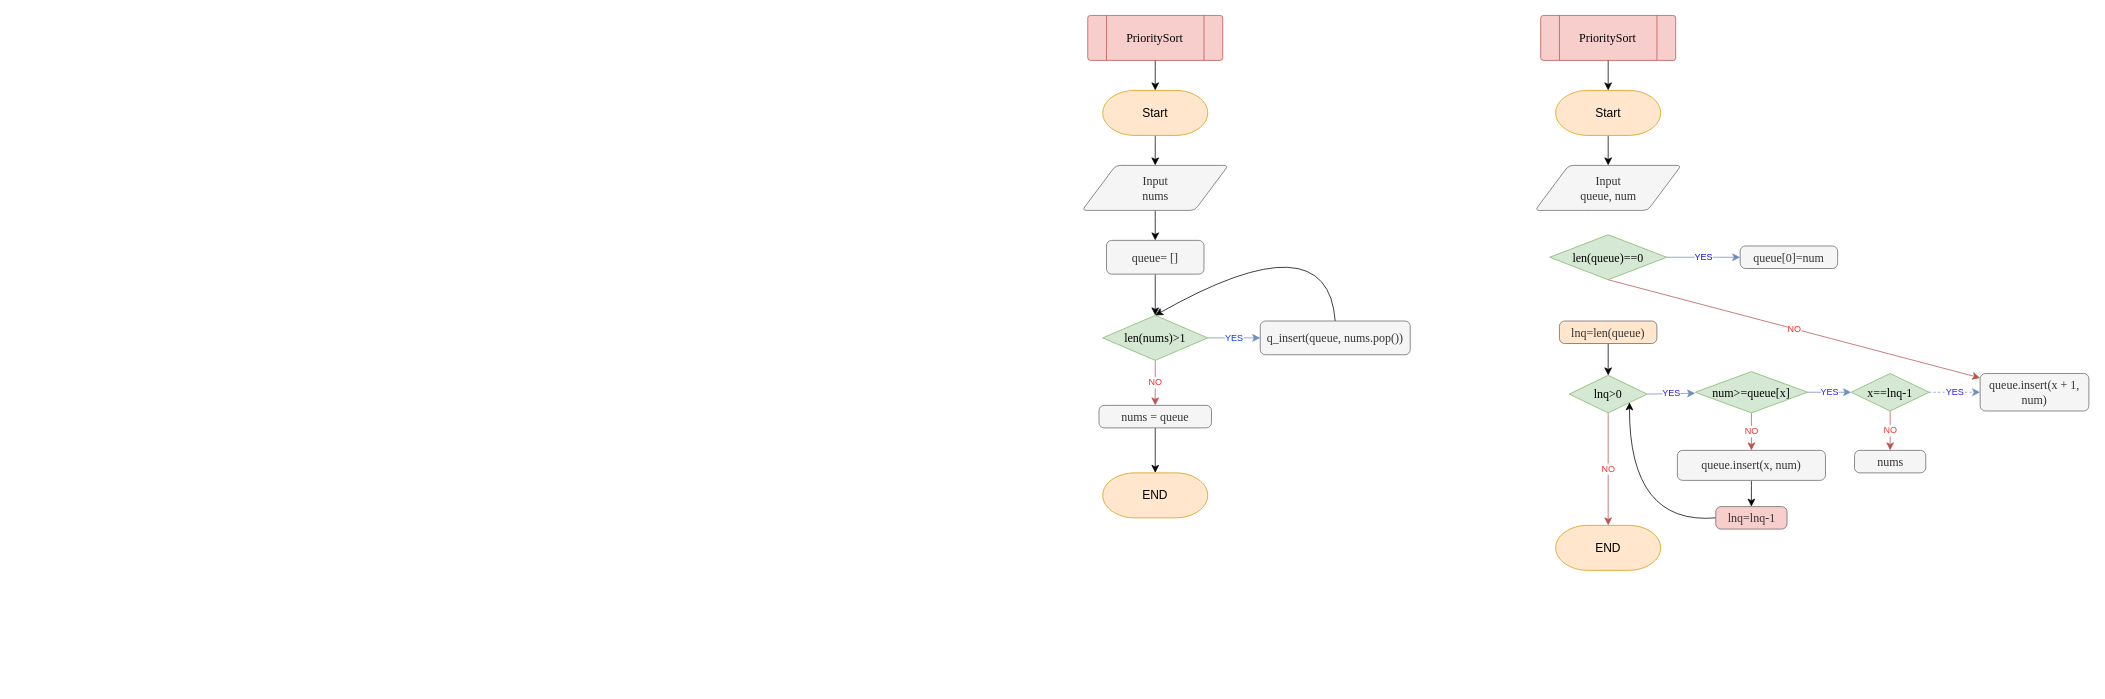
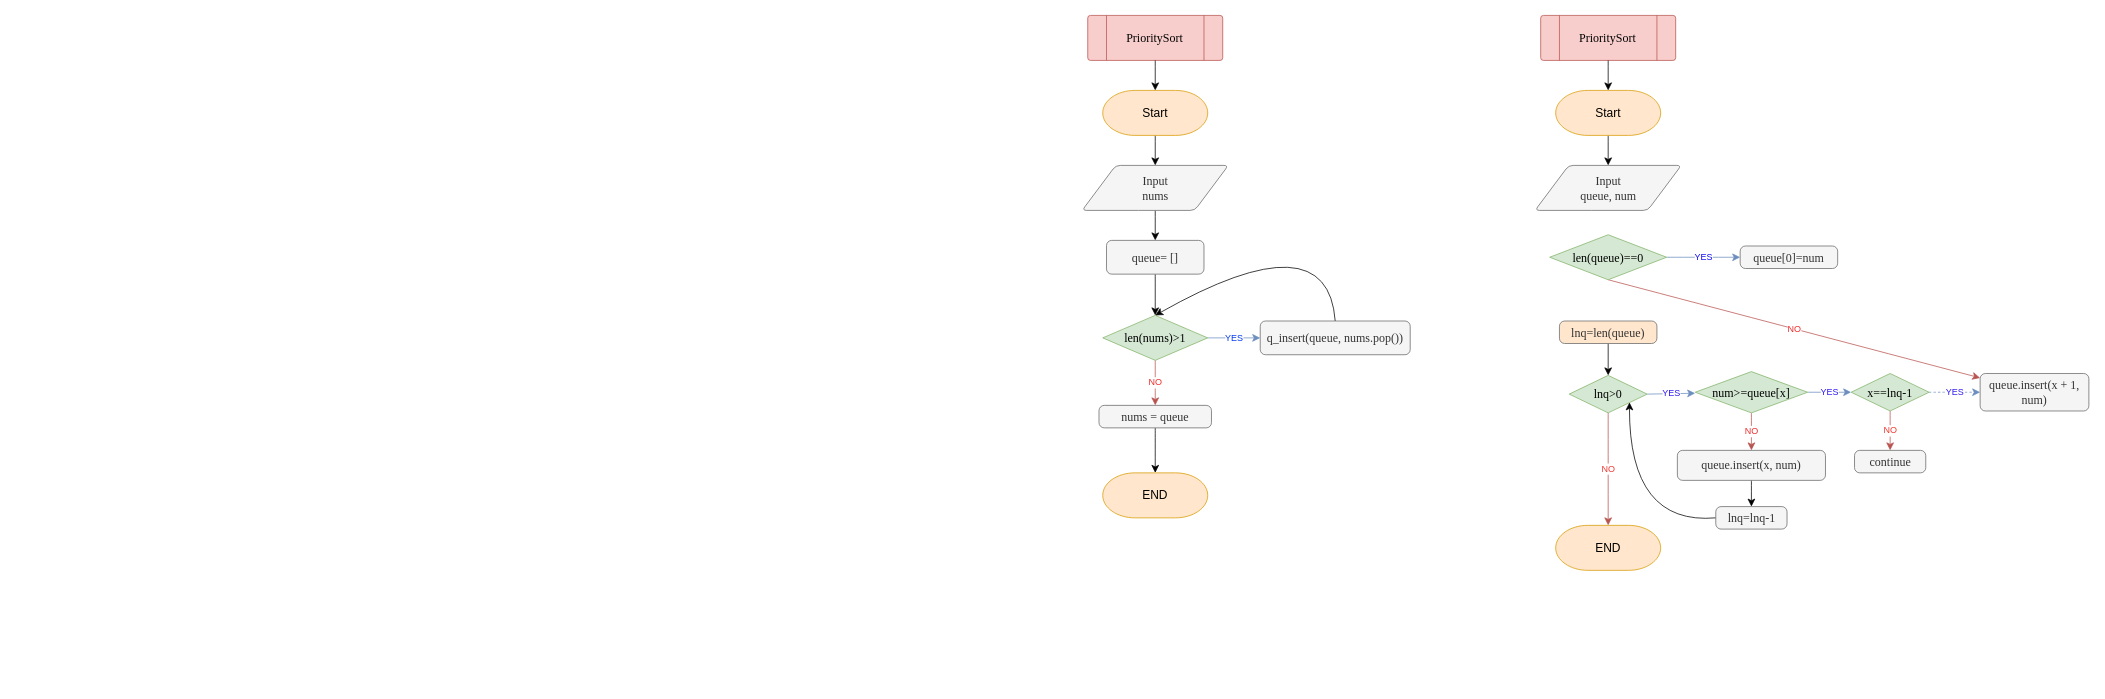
  <mxCell id="0" />
  <mxCell id="1" parent="0" />
  <mxCell id="2" style="edgeStyle=none;curved=1;rounded=1;orthogonalLoop=1;jettySize=auto;html=1;exitX=0.5;exitY=1;exitDx=0;exitDy=0;entryX=1;entryY=0.5;entryDx=0;entryDy=0;strokeWidth=1;fontFamily=Lucida Console;fontSize=12;fontColor=#F0F0F0;startSize=8;endSize=8;" parent="1" edge="1"><mxGeometry relative="1" as="geometry"><Array as="points"><mxPoint x="260" y="910" /><mxPoint x="170" y="320" /></Array><mxPoint x="20" y="740" as="sourcePoint" /></mxGeometry></mxCell>
  <mxCell id="3" value="" style="group" vertex="1" connectable="0" parent="1"><mxGeometry x="1450" y="20" width="180" height="60" as="geometry" /></mxCell>
  <mxCell id="4" value="" style="verticalLabelPosition=bottom;verticalAlign=top;html=1;shape=process;whiteSpace=wrap;rounded=1;size=0.14;arcSize=6;strokeWidth=1;fontFamily=Lucida Console;fontSize=16;fillColor=#f8cecc;strokeColor=#b85450;" vertex="1" parent="3"><mxGeometry width="180" height="60" as="geometry" /></mxCell>
  <mxCell id="5" value="PrioritySort" style="text;strokeColor=none;fillColor=none;html=1;align=center;verticalAlign=middle;whiteSpace=wrap;rounded=0;fontSize=16;fontFamily=Lucida Console;fontColor=#000000;" vertex="1" parent="3"><mxGeometry x="51.429" y="15" width="77.143" height="30" as="geometry" /></mxCell>
  <mxCell id="6" style="edgeStyle=none;curved=1;rounded=0;orthogonalLoop=1;jettySize=auto;html=1;exitX=0.5;exitY=1;exitDx=0;exitDy=0;exitPerimeter=0;fontSize=12;startSize=8;endSize=8;" edge="1" parent="1" source="7" target="9"><mxGeometry relative="1" as="geometry" /></mxCell>
  <mxCell id="7" value="Start" style="strokeWidth=1;html=1;shape=mxgraph.flowchart.terminator;whiteSpace=wrap;fontSize=16;rounded=1;fillColor=#ffe6cc;strokeColor=#d79b00;" vertex="1" parent="1"><mxGeometry x="1470" y="120" width="140" height="60" as="geometry" /></mxCell>
  <mxCell id="8" style="edgeStyle=none;curved=1;rounded=0;orthogonalLoop=1;jettySize=auto;html=1;exitX=0.5;exitY=1;exitDx=0;exitDy=0;fontSize=12;startSize=8;endSize=8;" edge="1" parent="1" source="9" target="12"><mxGeometry relative="1" as="geometry" /></mxCell>
  <mxCell id="9" value="Input&lt;br&gt;nums" style="shape=parallelogram;html=1;strokeWidth=1;perimeter=parallelogramPerimeter;whiteSpace=wrap;rounded=1;arcSize=12;size=0.23;fontFamily=Lucida Console;fontSize=16;fillColor=#f5f5f5;strokeColor=#666666;fontColor=#333333;" vertex="1" parent="1"><mxGeometry x="1442.5" y="220" width="195" height="60" as="geometry" /></mxCell>
  <mxCell id="10" style="edgeStyle=none;curved=1;rounded=0;orthogonalLoop=1;jettySize=auto;html=1;exitX=0.5;exitY=1;exitDx=0;exitDy=0;fontSize=12;startSize=8;endSize=8;" edge="1" parent="1" source="4" target="7"><mxGeometry relative="1" as="geometry" /></mxCell>
  <mxCell id="11" style="edgeStyle=none;curved=1;rounded=0;orthogonalLoop=1;jettySize=auto;html=1;exitX=0.5;exitY=1;exitDx=0;exitDy=0;fontSize=12;startSize=8;endSize=8;" edge="1" parent="1" source="12" target="15"><mxGeometry relative="1" as="geometry" /></mxCell>
  <mxCell id="12" value="&lt;div&gt;&lt;div&gt;queue= []&lt;/div&gt;&lt;/div&gt;" style="rounded=1;whiteSpace=wrap;html=1;absoluteArcSize=1;arcSize=14;strokeWidth=1;fontFamily=Lucida Console;fontSize=16;fillColor=#f5f5f5;strokeColor=#666666;fontColor=#333333;" vertex="1" parent="1"><mxGeometry x="1475" y="320" width="130" height="45" as="geometry" /></mxCell>
  <mxCell id="13" value="YES" style="edgeStyle=none;curved=1;rounded=0;orthogonalLoop=1;jettySize=auto;html=1;exitX=1;exitY=0.5;exitDx=0;exitDy=0;exitPerimeter=0;fontSize=12;startSize=8;endSize=8;fillColor=#dae8fc;strokeColor=#6c8ebf;fontColor=#0038F0;" edge="1" parent="1" source="15" target="17"><mxGeometry relative="1" as="geometry" /></mxCell>
  <mxCell id="14" value="NO" style="edgeStyle=none;curved=1;rounded=0;orthogonalLoop=1;jettySize=auto;html=1;exitX=0.5;exitY=1;exitDx=0;exitDy=0;exitPerimeter=0;fontSize=12;startSize=8;endSize=8;fontColor=#F02B2B;fillColor=#f8cecc;strokeColor=#b85450;" edge="1" parent="1" source="15" target="19"><mxGeometry relative="1" as="geometry" /></mxCell>
  <mxCell id="15" value="&lt;div&gt;len(nums)&amp;gt;1&lt;/div&gt;" style="strokeWidth=1;html=1;shape=mxgraph.flowchart.decision;whiteSpace=wrap;rounded=1;fontSize=16;fontFamily=Lucida Console;fillColor=#d5e8d4;strokeColor=#82b366;" vertex="1" parent="1"><mxGeometry x="1470" y="420" width="140" height="60" as="geometry" /></mxCell>
  <mxCell id="16" style="edgeStyle=none;curved=1;rounded=0;orthogonalLoop=1;jettySize=auto;html=1;exitX=0.5;exitY=0;exitDx=0;exitDy=0;entryX=0.5;entryY=0;entryDx=0;entryDy=0;entryPerimeter=0;fontSize=12;startSize=8;endSize=8;" edge="1" parent="1" source="17" target="15"><mxGeometry relative="1" as="geometry"><Array as="points"><mxPoint x="1770" y="290" /></Array></mxGeometry></mxCell>
  <mxCell id="17" value="&lt;div&gt;q_insert(queue, nums.pop())&lt;/div&gt;" style="rounded=1;whiteSpace=wrap;html=1;absoluteArcSize=1;arcSize=14;strokeWidth=1;fontFamily=Lucida Console;fontSize=16;fillColor=#f5f5f5;strokeColor=#666666;fontColor=#333333;" vertex="1" parent="1"><mxGeometry x="1680" y="427.5" width="200" height="45" as="geometry" /></mxCell>
  <mxCell id="18" style="edgeStyle=none;curved=1;rounded=0;orthogonalLoop=1;jettySize=auto;html=1;exitX=0.5;exitY=1;exitDx=0;exitDy=0;fontSize=12;startSize=8;endSize=8;" edge="1" parent="1" source="19" target="49"><mxGeometry relative="1" as="geometry" /></mxCell>
  <mxCell id="19" value="&lt;div&gt;nums = queue&lt;/div&gt;" style="rounded=1;whiteSpace=wrap;html=1;absoluteArcSize=1;arcSize=14;strokeWidth=1;fontFamily=Lucida Console;fontSize=16;fillColor=#f5f5f5;strokeColor=#666666;fontColor=#333333;" vertex="1" parent="1"><mxGeometry x="1465" y="540" width="150" height="30" as="geometry" /></mxCell>
  <mxCell id="20" value="" style="group" vertex="1" connectable="0" parent="1"><mxGeometry x="2054" y="20" width="180" height="60" as="geometry" /></mxCell>
  <mxCell id="21" value="" style="verticalLabelPosition=bottom;verticalAlign=top;html=1;shape=process;whiteSpace=wrap;rounded=1;size=0.14;arcSize=6;strokeWidth=1;fontFamily=Lucida Console;fontSize=16;fillColor=#f8cecc;strokeColor=#b85450;" vertex="1" parent="20"><mxGeometry width="180" height="60" as="geometry" /></mxCell>
  <mxCell id="22" value="PrioritySort" style="text;strokeColor=none;fillColor=none;html=1;align=center;verticalAlign=middle;whiteSpace=wrap;rounded=0;fontSize=16;fontFamily=Lucida Console;fontColor=#000000;" vertex="1" parent="20"><mxGeometry x="51.429" y="15" width="77.143" height="30" as="geometry" /></mxCell>
  <mxCell id="23" style="edgeStyle=none;curved=1;rounded=0;orthogonalLoop=1;jettySize=auto;html=1;exitX=0.5;exitY=1;exitDx=0;exitDy=0;exitPerimeter=0;fontSize=12;startSize=8;endSize=8;" edge="1" parent="1" source="24" target="25"><mxGeometry relative="1" as="geometry" /></mxCell>
  <mxCell id="24" value="Start" style="strokeWidth=1;html=1;shape=mxgraph.flowchart.terminator;whiteSpace=wrap;fontSize=16;rounded=1;fillColor=#ffe6cc;strokeColor=#d79b00;" vertex="1" parent="1"><mxGeometry x="2074" y="120" width="140" height="60" as="geometry" /></mxCell>
  <mxCell id="25" value="Input&lt;br&gt;queue, num" style="shape=parallelogram;html=1;strokeWidth=1;perimeter=parallelogramPerimeter;whiteSpace=wrap;rounded=1;arcSize=12;size=0.23;fontFamily=Lucida Console;fontSize=16;fillColor=#f5f5f5;strokeColor=#666666;fontColor=#333333;" vertex="1" parent="1"><mxGeometry x="2046.5" y="220" width="195" height="60" as="geometry" /></mxCell>
  <mxCell id="26" style="edgeStyle=none;curved=1;rounded=0;orthogonalLoop=1;jettySize=auto;html=1;exitX=0.5;exitY=1;exitDx=0;exitDy=0;fontSize=12;startSize=8;endSize=8;" edge="1" parent="1" source="21" target="24"><mxGeometry relative="1" as="geometry" /></mxCell>
  <mxCell id="27" value="YES" style="edgeStyle=none;curved=1;rounded=0;orthogonalLoop=1;jettySize=auto;html=1;exitX=1;exitY=0.5;exitDx=0;exitDy=0;exitPerimeter=0;fontSize=12;startSize=8;endSize=8;fillColor=#dae8fc;strokeColor=#6c8ebf;fontColor=#110AF0;" edge="1" parent="1" source="29" target="30"><mxGeometry relative="1" as="geometry" /></mxCell>
  <mxCell id="28" value="NO" style="edgeStyle=none;curved=1;rounded=0;orthogonalLoop=1;jettySize=auto;html=1;exitX=0.5;exitY=1;exitDx=0;exitDy=0;exitPerimeter=0;fontSize=12;startSize=8;endSize=8;fontColor=#F02B2B;fillColor=#f8cecc;strokeColor=#b85450;" edge="1" parent="1" source="29" target="42"><mxGeometry relative="1" as="geometry"><mxPoint x="2180" y="410" as="targetPoint" /></mxGeometry></mxCell>
  <mxCell id="29" value="&lt;div&gt;len(queue)==0&lt;/div&gt;" style="strokeWidth=1;html=1;shape=mxgraph.flowchart.decision;whiteSpace=wrap;rounded=1;fontSize=16;fontFamily=Lucida Console;fillColor=#d5e8d4;strokeColor=#82b366;" vertex="1" parent="1"><mxGeometry x="2066" y="312.5" width="156" height="60" as="geometry" /></mxCell>
  <mxCell id="30" value="&lt;div&gt;queue[0]=num&lt;/div&gt;" style="rounded=1;whiteSpace=wrap;html=1;absoluteArcSize=1;arcSize=14;strokeWidth=1;fontFamily=Lucida Console;fontSize=16;fillColor=#f5f5f5;strokeColor=#666666;fontColor=#333333;" vertex="1" parent="1"><mxGeometry x="2320" y="327.5" width="130" height="30" as="geometry" /></mxCell>
  <mxCell id="31" value="YES" style="edgeStyle=none;curved=1;rounded=0;orthogonalLoop=1;jettySize=auto;html=1;exitX=1;exitY=0.5;exitDx=0;exitDy=0;exitPerimeter=0;fontSize=12;startSize=8;endSize=8;fillColor=#dae8fc;strokeColor=#6c8ebf;fontColor=#301AF0;" edge="1" parent="1" source="33" target="38"><mxGeometry relative="1" as="geometry" /></mxCell>
  <mxCell id="32" value="NO" style="edgeStyle=none;curved=1;rounded=0;orthogonalLoop=1;jettySize=auto;html=1;exitX=0.5;exitY=1;exitDx=0;exitDy=0;exitPerimeter=0;fontSize=12;startSize=8;endSize=8;fillColor=#f8cecc;strokeColor=#b85450;fontColor=#F03932;" edge="1" parent="1" source="33" target="48"><mxGeometry relative="1" as="geometry" /></mxCell>
  <mxCell id="33" value="&lt;div&gt;lnq&amp;gt;0&lt;/div&gt;" style="strokeWidth=1;html=1;shape=mxgraph.flowchart.decision;whiteSpace=wrap;rounded=1;fontSize=16;fontFamily=Lucida Console;fillColor=#d5e8d4;strokeColor=#82b366;" vertex="1" parent="1"><mxGeometry x="2092" y="500" width="104" height="50" as="geometry" /></mxCell>
  <mxCell id="34" style="edgeStyle=none;curved=1;rounded=0;orthogonalLoop=1;jettySize=auto;html=1;exitX=0.5;exitY=1;exitDx=0;exitDy=0;fontSize=12;startSize=8;endSize=8;" edge="1" parent="1" source="35" target="33"><mxGeometry relative="1" as="geometry" /></mxCell>
  <mxCell id="35" value="&lt;div&gt;lnq=len(queue)&lt;/div&gt;" style="rounded=1;whiteSpace=wrap;html=1;absoluteArcSize=1;arcSize=14;strokeWidth=1;fontFamily=Lucida Console;fontSize=16;fillColor=#ffe6cc;strokeColor=#666666;fontColor=#333333;" vertex="1" parent="1"><mxGeometry x="2079" y="427.5" width="130" height="30" as="geometry" /></mxCell>
  <mxCell id="36" value="YES" style="edgeStyle=none;curved=1;rounded=0;orthogonalLoop=1;jettySize=auto;html=1;exitX=1;exitY=0.5;exitDx=0;exitDy=0;exitPerimeter=0;entryX=0;entryY=0.5;entryDx=0;entryDy=0;entryPerimeter=0;fontSize=12;startSize=8;endSize=8;fillColor=#dae8fc;strokeColor=#6c8ebf;fontColor=#301AF0;" edge="1" parent="1" source="38" target="41"><mxGeometry relative="1" as="geometry" /></mxCell>
  <mxCell id="37" value="NO" style="edgeStyle=none;curved=1;rounded=0;orthogonalLoop=1;jettySize=auto;html=1;exitX=0.5;exitY=1;exitDx=0;exitDy=0;exitPerimeter=0;fontSize=12;startSize=8;endSize=8;fillColor=#f8cecc;strokeColor=#b85450;fontColor=#F02B2B;" edge="1" parent="1" source="38" target="45"><mxGeometry relative="1" as="geometry" /></mxCell>
  <mxCell id="38" value="&lt;div&gt;num&amp;gt;=queue[x]&lt;/div&gt;" style="strokeWidth=1;html=1;shape=mxgraph.flowchart.decision;whiteSpace=wrap;rounded=1;fontSize=16;fontFamily=Lucida Console;fillColor=#d5e8d4;strokeColor=#82b366;" vertex="1" parent="1"><mxGeometry x="2260" y="495" width="150" height="55" as="geometry" /></mxCell>
  <mxCell id="39" value="YES" style="edgeStyle=none;curved=1;rounded=0;orthogonalLoop=1;jettySize=auto;html=1;exitX=1;exitY=0.5;exitDx=0;exitDy=0;exitPerimeter=0;fontSize=12;startSize=8;endSize=8;fillColor=#dae8fc;strokeColor=#6c8ebf;fontColor=#301AF0;dashed=1;" edge="1" parent="1" source="41" target="42"><mxGeometry relative="1" as="geometry" /></mxCell>
  <mxCell id="40" value="NO" style="edgeStyle=none;curved=1;rounded=0;orthogonalLoop=1;jettySize=auto;html=1;exitX=0.5;exitY=1;exitDx=0;exitDy=0;exitPerimeter=0;fontSize=12;startSize=8;endSize=8;fontColor=#F03932;fillColor=#f8cecc;strokeColor=#b85450;" edge="1" parent="1" source="41" target="43"><mxGeometry relative="1" as="geometry" /></mxCell>
  <mxCell id="41" value="&lt;div&gt;x==lnq-1&lt;/div&gt;" style="strokeWidth=1;html=1;shape=mxgraph.flowchart.decision;whiteSpace=wrap;rounded=1;fontSize=16;fontFamily=Lucida Console;fillColor=#d5e8d4;strokeColor=#82b366;" vertex="1" parent="1"><mxGeometry x="2468" y="497.5" width="104" height="50" as="geometry" /></mxCell>
  <mxCell id="42" value="&lt;div&gt;queue.insert(x + 1, num)&lt;/div&gt;" style="rounded=1;whiteSpace=wrap;html=1;absoluteArcSize=1;arcSize=14;strokeWidth=1;fontFamily=Lucida Console;fontSize=16;fillColor=#f5f5f5;strokeColor=#666666;fontColor=#333333;" vertex="1" parent="1"><mxGeometry x="2640" y="497.5" width="145" height="50" as="geometry" /></mxCell>
- <mxCell id="43" value="&lt;div&gt;nums&lt;/div&gt;" style="rounded=1;whiteSpace=wrap;html=1;absoluteArcSize=1;arcSize=14;strokeWidth=1;fontFamily=Lucida Console;fontSize=16;fillColor=#f5f5f5;strokeColor=#666666;fontColor=#333333;" vertex="1" parent="1"><mxGeometry x="2472.5" y="600" width="95" height="30" as="geometry" /></mxCell>
+ <mxCell id="43" value="&lt;div&gt;continue&lt;/div&gt;" style="rounded=1;whiteSpace=wrap;html=1;absoluteArcSize=1;arcSize=14;strokeWidth=1;fontFamily=Lucida Console;fontSize=16;fillColor=#f5f5f5;strokeColor=#666666;fontColor=#333333;" vertex="1" parent="1"><mxGeometry x="2472.5" y="600" width="95" height="30" as="geometry" /></mxCell>
  <mxCell id="44" style="edgeStyle=none;curved=1;rounded=0;orthogonalLoop=1;jettySize=auto;html=1;exitX=0.5;exitY=1;exitDx=0;exitDy=0;entryX=0.5;entryY=0;entryDx=0;entryDy=0;fontSize=12;startSize=8;endSize=8;" edge="1" parent="1" source="45" target="47"><mxGeometry relative="1" as="geometry" /></mxCell>
  <mxCell id="45" value="&lt;div&gt;queue.insert(x, num)&lt;/div&gt;" style="rounded=1;whiteSpace=wrap;html=1;absoluteArcSize=1;arcSize=14;strokeWidth=1;fontFamily=Lucida Console;fontSize=16;fillColor=#f5f5f5;strokeColor=#666666;fontColor=#333333;" vertex="1" parent="1"><mxGeometry x="2236.25" y="600" width="197.5" height="40" as="geometry" /></mxCell>
  <mxCell id="46" style="edgeStyle=none;curved=1;rounded=0;orthogonalLoop=1;jettySize=auto;html=1;exitX=0;exitY=0.5;exitDx=0;exitDy=0;entryX=0.773;entryY=0.72;entryDx=0;entryDy=0;entryPerimeter=0;fontSize=12;startSize=8;endSize=8;" edge="1" parent="1" source="47" target="33"><mxGeometry relative="1" as="geometry"><Array as="points"><mxPoint x="2172" y="700" /></Array></mxGeometry></mxCell>
- <mxCell id="47" value="&lt;div&gt;lnq=lnq-1&lt;/div&gt;" style="rounded=1;whiteSpace=wrap;html=1;absoluteArcSize=1;arcSize=14;strokeWidth=1;fontFamily=Lucida Console;fontSize=16;fillColor=#f8cecc;strokeColor=#666666;fontColor=#333333;" vertex="1" parent="1"><mxGeometry x="2287.5" y="675" width="95" height="30" as="geometry" /></mxCell>
+ <mxCell id="47" value="&lt;div&gt;lnq=lnq-1&lt;/div&gt;" style="rounded=1;whiteSpace=wrap;html=1;absoluteArcSize=1;arcSize=14;strokeWidth=1;fontFamily=Lucida Console;fontSize=16;fillColor=#f5f5f5;strokeColor=#666666;fontColor=#333333;" vertex="1" parent="1"><mxGeometry x="2287.5" y="675" width="95" height="30" as="geometry" /></mxCell>
  <mxCell id="48" value="END" style="strokeWidth=1;html=1;shape=mxgraph.flowchart.terminator;whiteSpace=wrap;fontSize=16;rounded=1;fillColor=#ffe6cc;strokeColor=#d79b00;" vertex="1" parent="1"><mxGeometry x="2074" y="700" width="140" height="60" as="geometry" /></mxCell>
  <mxCell id="49" value="END" style="strokeWidth=1;html=1;shape=mxgraph.flowchart.terminator;whiteSpace=wrap;fontSize=16;rounded=1;fillColor=#ffe6cc;strokeColor=#d79b00;" vertex="1" parent="1"><mxGeometry x="1470" y="630" width="140" height="60" as="geometry" /></mxCell>
